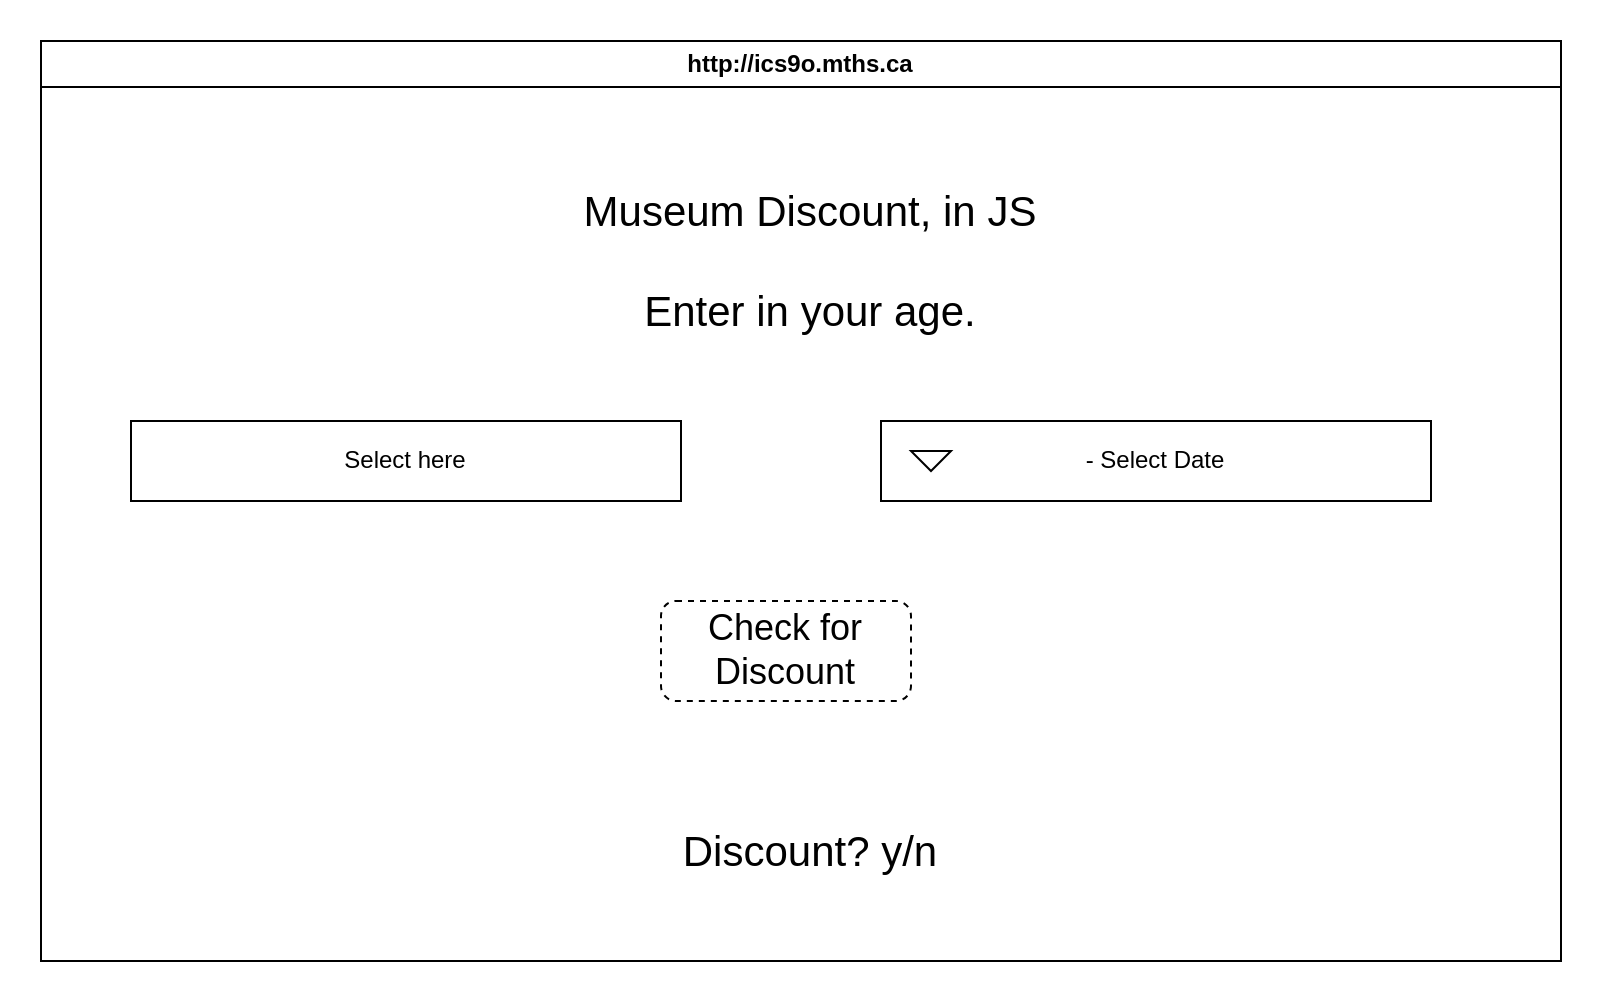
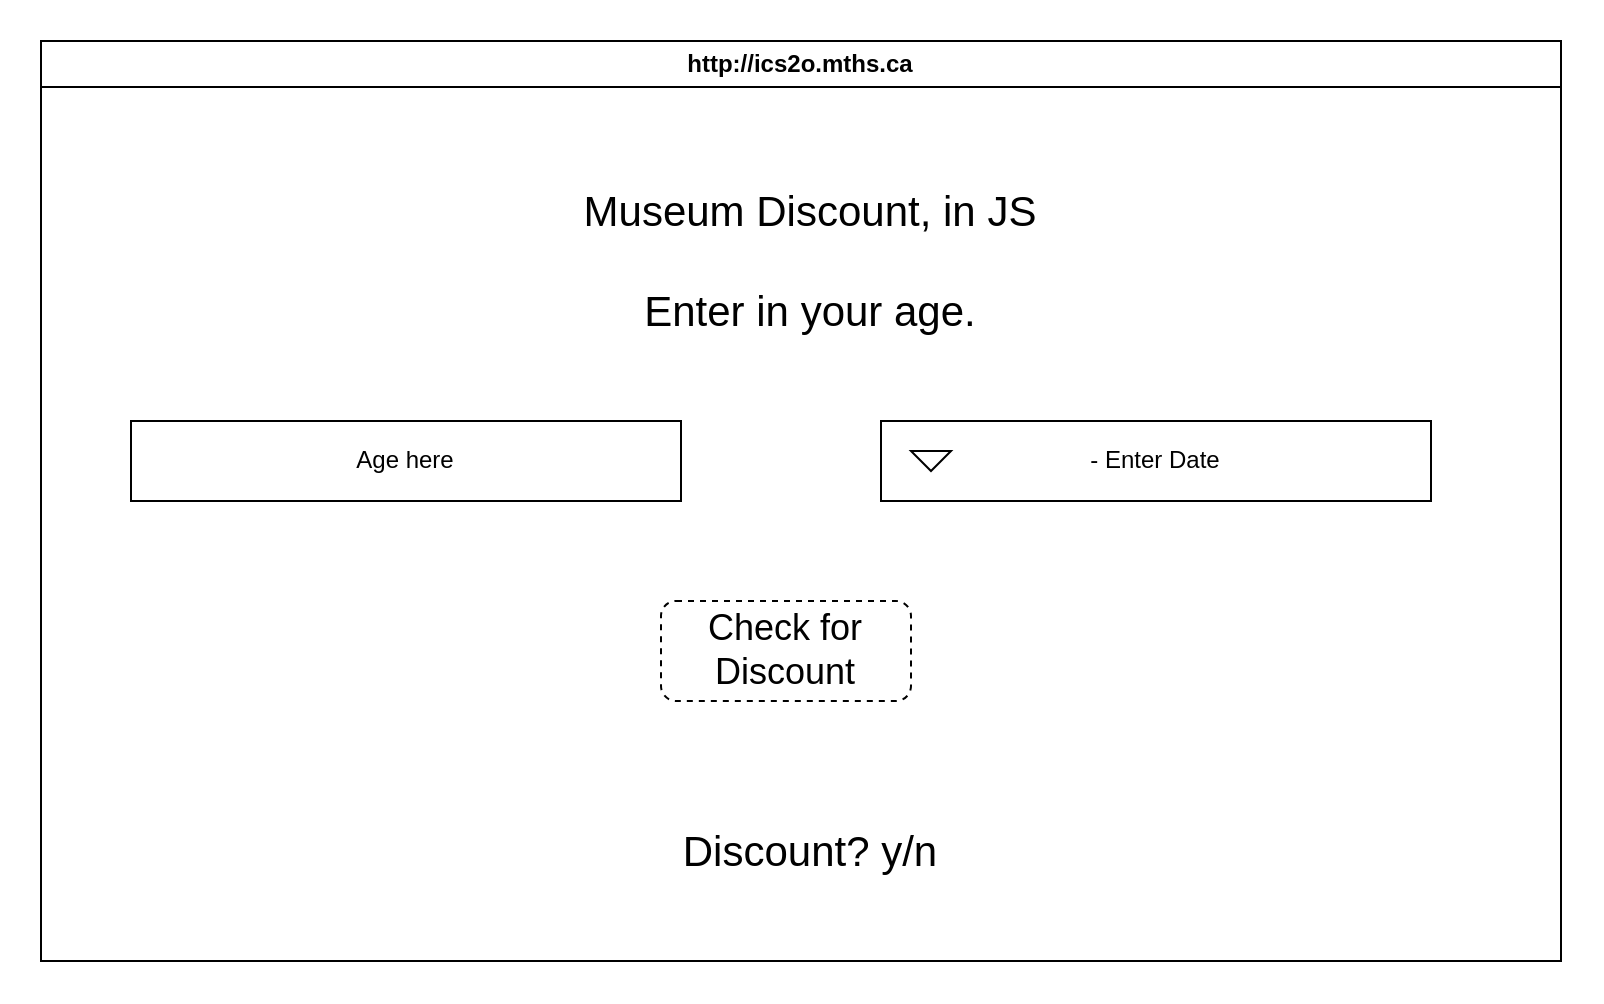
  <mxCell id="0" />
  <mxCell id="1" parent="0" />
- <mxCell id="2" value="http://ics9o.mths.ca" style="swimlane;whiteSpace=wrap;html=1;" vertex="1" parent="1"><mxGeometry x="20" y="20" width="760" height="460" as="geometry" /></mxCell>
+ <mxCell id="2" value="http://ics2o.mths.ca" style="swimlane;whiteSpace=wrap;html=1;" vertex="1" parent="1"><mxGeometry x="20" y="20" width="760" height="460" as="geometry" /></mxCell>
  <mxCell id="3" value="&lt;div style=&quot;&quot;&gt;&lt;font color=&quot;#000000&quot;&gt;&lt;span style=&quot;font-size: 21px;&quot;&gt;Museum Discount, in JS&lt;/span&gt;&lt;/font&gt;&lt;/div&gt;&lt;div&gt;&lt;font style=&quot;font-size: 21px; color: rgb(0, 0, 0);&quot;&gt;&lt;br&gt;&lt;/font&gt;&lt;/div&gt;&lt;div style=&quot;&quot;&gt;&lt;span style=&quot;font-size: 21px;&quot;&gt;Enter in your age.&lt;/span&gt;&lt;/div&gt;&lt;div style=&quot;&quot;&gt;&lt;br&gt;&lt;/div&gt;&lt;div style=&quot;&quot;&gt;&lt;br&gt;&lt;/div&gt;&lt;div style=&quot;&quot;&gt;&lt;br&gt;&lt;/div&gt;&lt;div style=&quot;&quot;&gt;&lt;br&gt;&lt;/div&gt;&lt;div style=&quot;&quot;&gt;&lt;br&gt;&lt;/div&gt;&lt;div style=&quot;&quot;&gt;&lt;br&gt;&lt;/div&gt;&lt;div style=&quot;&quot;&gt;&lt;br&gt;&lt;/div&gt;&lt;div style=&quot;&quot;&gt;&lt;br&gt;&lt;/div&gt;&lt;div style=&quot;&quot;&gt;&lt;font style=&quot;font-size: 21px; color: rgb(0, 0, 0);&quot;&gt;&lt;br&gt;&lt;/font&gt;&lt;/div&gt;&lt;div style=&quot;&quot;&gt;&lt;font style=&quot;font-size: 21px; color: rgb(0, 0, 0);&quot;&gt;&lt;br&gt;&lt;/font&gt;&lt;/div&gt;&lt;div style=&quot;&quot;&gt;&lt;font style=&quot;font-size: 21px; color: rgb(0, 0, 0);&quot;&gt;&lt;br&gt;&lt;/font&gt;&lt;/div&gt;&lt;div style=&quot;&quot;&gt;&lt;font style=&quot;font-size: 21px; color: rgb(0, 0, 0);&quot;&gt;&lt;br&gt;&lt;/font&gt;&lt;/div&gt;&lt;div style=&quot;&quot;&gt;&lt;br&gt;&lt;/div&gt;&lt;div style=&quot;&quot;&gt;&lt;br&gt;&lt;/div&gt;&lt;div style=&quot;&quot;&gt;&lt;font color=&quot;#000000&quot;&gt;&lt;span style=&quot;font-size: 21px;&quot;&gt;Discount? y/n&lt;/span&gt;&lt;/font&gt;&lt;/div&gt;" style="text;strokeColor=none;align=center;fillColor=none;html=1;verticalAlign=middle;whiteSpace=wrap;rounded=0;" vertex="1" parent="2"><mxGeometry x="234" y="50" width="302" height="390" as="geometry" /></mxCell>
- <mxCell id="4" value="Select here" style="whiteSpace=wrap;html=1;" vertex="1" parent="2"><mxGeometry x="45" y="190" width="275" height="40" as="geometry" /></mxCell>
- <mxCell id="5" value="- Select Date" style="rounded=0;whiteSpace=wrap;html=1;" vertex="1" parent="2"><mxGeometry x="420" y="190" width="275" height="40" as="geometry" /></mxCell>
+ <mxCell id="4" value="Age here" style="whiteSpace=wrap;html=1;" vertex="1" parent="2"><mxGeometry x="45" y="190" width="275" height="40" as="geometry" /></mxCell>
+ <mxCell id="5" value="- Enter Date" style="rounded=0;whiteSpace=wrap;html=1;" vertex="1" parent="2"><mxGeometry x="420" y="190" width="275" height="40" as="geometry" /></mxCell>
  <mxCell id="6" value="" style="triangle;whiteSpace=wrap;html=1;direction=south;" vertex="1" parent="2"><mxGeometry x="435" y="205" width="20" height="10" as="geometry" /></mxCell>
  <mxCell id="7" value="Check for Discount" style="rounded=1;whiteSpace=wrap;html=1;fontSize=18;dashed=1;" vertex="1" parent="2"><mxGeometry x="310" y="280" width="125" height="50" as="geometry" /></mxCell>
